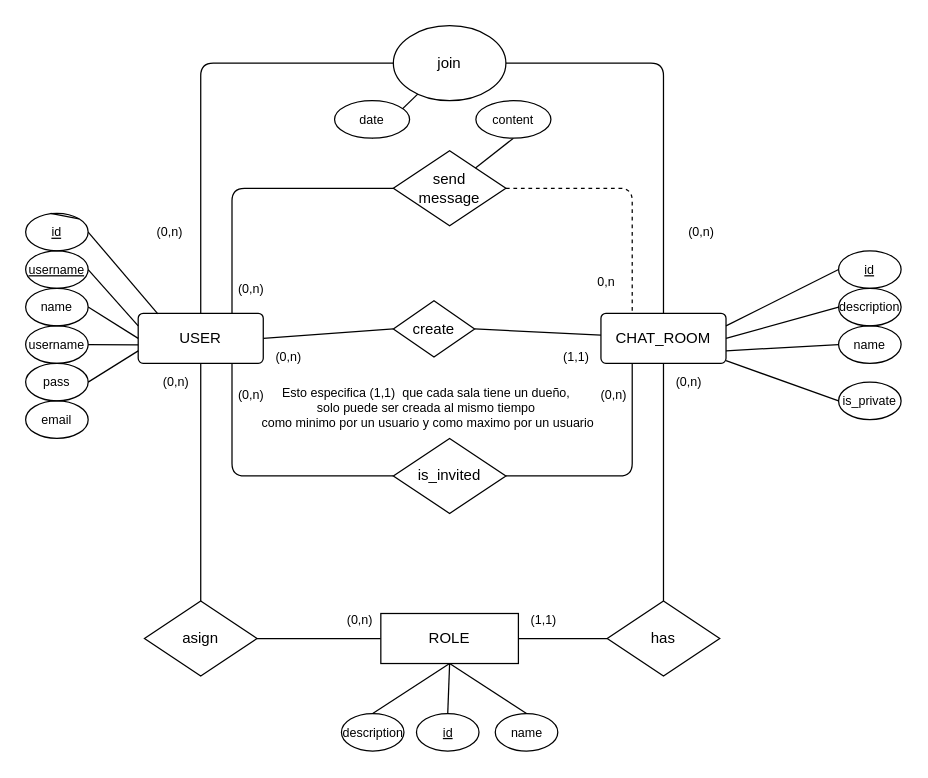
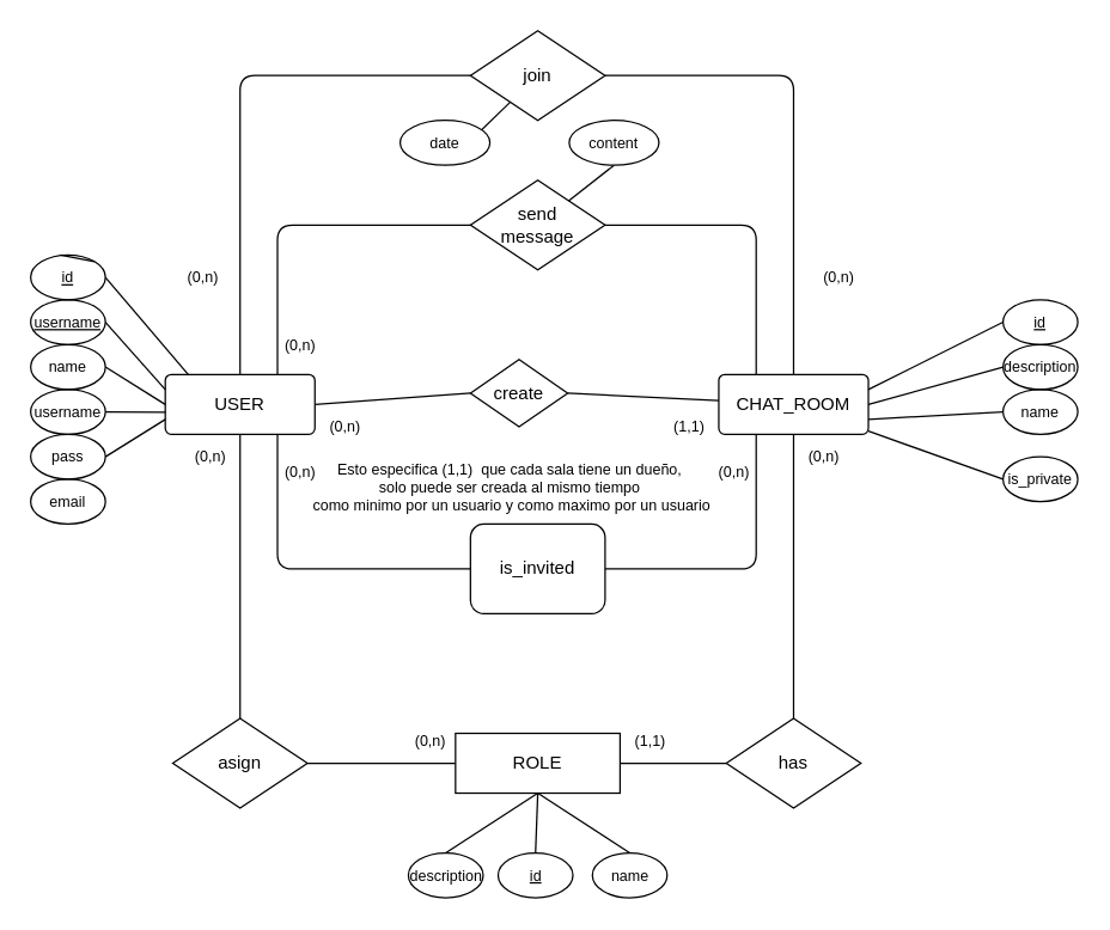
  <mxCell id="0" />
  <mxCell id="1" parent="0" />
  <mxCell id="2" style="edgeStyle=none;html=1;exitX=0.5;exitY=1;exitDx=0;exitDy=0;entryX=0.5;entryY=0;entryDx=0;entryDy=0;endArrow=none;endFill=0;" edge="1" parent="1" source="7" target="16"><mxGeometry relative="1" as="geometry"><Array as="points"><mxPoint x="160" y="360" /></Array></mxGeometry></mxCell>
  <mxCell id="3" style="edgeStyle=none;html=1;exitX=1;exitY=0.5;exitDx=0;exitDy=0;entryX=0;entryY=0.5;entryDx=0;entryDy=0;endArrow=none;endFill=0;" edge="1" parent="1" source="7" target="11"><mxGeometry relative="1" as="geometry" /></mxCell>
  <mxCell id="4" style="edgeStyle=none;html=1;exitX=0.5;exitY=0;exitDx=0;exitDy=0;entryX=0;entryY=0.5;entryDx=0;entryDy=0;fontSize=10;endArrow=none;endFill=0;" edge="1" parent="1" source="7" target="38"><mxGeometry relative="1" as="geometry"><Array as="points"><mxPoint x="160" y="50" /></Array></mxGeometry></mxCell>
  <mxCell id="5" style="edgeStyle=none;html=1;exitX=0.75;exitY=0;exitDx=0;exitDy=0;entryX=0;entryY=0.5;entryDx=0;entryDy=0;fontSize=10;endArrow=none;endFill=0;" edge="1" parent="1" source="7" target="45"><mxGeometry relative="1" as="geometry"><Array as="points"><mxPoint x="185" y="150" /></Array></mxGeometry></mxCell>
  <mxCell id="6" style="edgeStyle=none;html=1;exitX=0.75;exitY=1;exitDx=0;exitDy=0;entryX=0;entryY=0.5;entryDx=0;entryDy=0;fontSize=10;endArrow=none;endFill=0;" edge="1" parent="1" source="7" target="52"><mxGeometry relative="1" as="geometry"><Array as="points"><mxPoint x="185" y="380" /></Array></mxGeometry></mxCell>
  <mxCell id="7" value="USER" style="rounded=1;arcSize=10;whiteSpace=wrap;html=1;align=center;" vertex="1" parent="1"><mxGeometry x="110" y="250" width="100" height="40" as="geometry" /></mxCell>
  <mxCell id="8" style="edgeStyle=none;html=1;exitX=0.5;exitY=1;exitDx=0;exitDy=0;entryX=0.5;entryY=0;entryDx=0;entryDy=0;fontSize=10;endArrow=none;endFill=0;" edge="1" parent="1" source="9" target="36"><mxGeometry relative="1" as="geometry" /></mxCell>
  <mxCell id="9" value="CHAT_ROOM" style="rounded=1;arcSize=10;whiteSpace=wrap;html=1;align=center;" vertex="1" parent="1"><mxGeometry x="480" y="250" width="100" height="40" as="geometry" /></mxCell>
  <mxCell id="10" style="edgeStyle=none;html=1;exitX=1;exitY=0.5;exitDx=0;exitDy=0;endArrow=none;endFill=0;" edge="1" parent="1" source="11" target="9"><mxGeometry relative="1" as="geometry" /></mxCell>
  <mxCell id="11" value="create" style="rhombus;whiteSpace=wrap;html=1;" vertex="1" parent="1"><mxGeometry x="314" y="240" width="65" height="45" as="geometry" /></mxCell>
  <mxCell id="12" style="edgeStyle=none;html=1;exitX=1;exitY=0;exitDx=0;exitDy=0;fontSize=10;endArrow=none;endFill=0;" edge="1" parent="1" source="14"><mxGeometry relative="1" as="geometry"><mxPoint x="40" y="170" as="targetPoint" /></mxGeometry></mxCell>
  <mxCell id="13" style="edgeStyle=none;html=1;exitX=1;exitY=0.5;exitDx=0;exitDy=0;entryX=0.157;entryY=0.011;entryDx=0;entryDy=0;fontSize=10;endArrow=none;endFill=0;entryPerimeter=0;" edge="1" parent="1" source="14" target="7"><mxGeometry relative="1" as="geometry" /></mxCell>
  <mxCell id="14" value="&lt;font style=&quot;font-size: 10px;&quot;&gt;&lt;u&gt;id&lt;/u&gt;&lt;/font&gt;" style="ellipse;whiteSpace=wrap;html=1;align=center;strokeColor=default;fillColor=none;" vertex="1" parent="1"><mxGeometry x="20" y="170" width="50" height="30" as="geometry" /></mxCell>
  <mxCell id="15" style="edgeStyle=none;html=1;exitX=1;exitY=0.5;exitDx=0;exitDy=0;fontSize=10;endArrow=none;endFill=0;" edge="1" parent="1" source="16" target="18"><mxGeometry relative="1" as="geometry" /></mxCell>
  <mxCell id="16" value="asign" style="rhombus;whiteSpace=wrap;html=1;strokeColor=default;fillColor=default;" vertex="1" parent="1"><mxGeometry x="115" y="480" width="90" height="60" as="geometry" /></mxCell>
  <mxCell id="17" style="edgeStyle=none;html=1;exitX=1;exitY=0.5;exitDx=0;exitDy=0;entryX=0;entryY=0.5;entryDx=0;entryDy=0;fontSize=10;endArrow=none;endFill=0;" edge="1" parent="1" source="18" target="36"><mxGeometry relative="1" as="geometry" /></mxCell>
  <mxCell id="18" value="ROLE" style="whiteSpace=wrap;html=1;strokeColor=default;fillColor=default;" vertex="1" parent="1"><mxGeometry x="304" y="490" width="110" height="40" as="geometry" /></mxCell>
  <mxCell id="19" style="edgeStyle=none;html=1;exitX=1;exitY=0.5;exitDx=0;exitDy=0;entryX=0;entryY=0.5;entryDx=0;entryDy=0;fontSize=10;endArrow=none;endFill=0;" edge="1" parent="1" source="20" target="7"><mxGeometry relative="1" as="geometry" /></mxCell>
  <mxCell id="20" value="&lt;font style=&quot;font-size: 10px;&quot;&gt;name&lt;/font&gt;" style="ellipse;whiteSpace=wrap;html=1;align=center;strokeColor=default;fillColor=none;" vertex="1" parent="1"><mxGeometry x="20" y="230" width="50" height="30" as="geometry" /></mxCell>
  <mxCell id="21" style="edgeStyle=none;html=1;exitX=1;exitY=0.5;exitDx=0;exitDy=0;fontSize=10;endArrow=none;endFill=0;" edge="1" parent="1" source="22"><mxGeometry relative="1" as="geometry"><mxPoint x="110" y="275.273" as="targetPoint" /></mxGeometry></mxCell>
  <mxCell id="22" value="&lt;font style=&quot;font-size: 10px;&quot;&gt;username&lt;/font&gt;" style="ellipse;whiteSpace=wrap;html=1;align=center;strokeColor=default;fillColor=none;" vertex="1" parent="1"><mxGeometry x="20" y="260" width="50" height="30" as="geometry" /></mxCell>
  <mxCell id="23" style="edgeStyle=none;html=1;exitX=1;exitY=0.5;exitDx=0;exitDy=0;fontSize=10;endArrow=none;endFill=0;" edge="1" parent="1" source="24"><mxGeometry relative="1" as="geometry"><mxPoint x="110" y="280" as="targetPoint" /></mxGeometry></mxCell>
  <mxCell id="24" value="&lt;font style=&quot;font-size: 10px;&quot;&gt;pass&lt;/font&gt;&lt;span style=&quot;color: rgba(0, 0, 0, 0); font-family: monospace; font-size: 0px; text-align: start;&quot;&gt;%3CmxGraphModel%3E%3Croot%3E%3CmxCell%20id%3D%220%22%2F%3E%3CmxCell%20id%3D%221%22%20parent%3D%220%22%2F%3E%3CmxCell%20id%3D%222%22%20value%3D%22%26lt%3Bfont%20style%3D%26quot%3Bfont-size%3A%2010px%3B%26quot%3B%26gt%3Busername%26lt%3B%2Ffont%26gt%3B%22%20style%3D%22ellipse%3BwhiteSpace%3Dwrap%3Bhtml%3D1%3Balign%3Dcenter%3BstrokeColor%3Ddefault%3BfillColor%3Dnone%3B%22%20vertex%3D%221%22%20parent%3D%221%22%3E%3CmxGeometry%20x%3D%2230%22%20y%3D%22100%22%20width%3D%2250%22%20height%3D%2230%22%20as%3D%22geometry%22%2F%3E%3C%2FmxCell%3E%3C%2Froot%3E%3C%2FmxGraphModel%3E&lt;/span&gt;" style="ellipse;whiteSpace=wrap;html=1;align=center;strokeColor=default;fillColor=none;" vertex="1" parent="1"><mxGeometry x="20" y="290" width="50" height="30" as="geometry" /></mxCell>
  <mxCell id="25" value="&lt;font style=&quot;font-size: 10px;&quot;&gt;email&lt;/font&gt;" style="ellipse;whiteSpace=wrap;html=1;align=center;strokeColor=default;fillColor=none;" vertex="1" parent="1"><mxGeometry x="20" y="320" width="50" height="30" as="geometry" /></mxCell>
  <mxCell id="26" style="edgeStyle=none;html=1;exitX=1;exitY=0.5;exitDx=0;exitDy=0;entryX=0;entryY=0.25;entryDx=0;entryDy=0;fontSize=10;endArrow=none;endFill=0;" edge="1" parent="1" source="27" target="7"><mxGeometry relative="1" as="geometry" /></mxCell>
  <mxCell id="27" value="&lt;font style=&quot;font-size: 10px;&quot;&gt;&lt;u&gt;username&lt;/u&gt;&lt;/font&gt;" style="ellipse;whiteSpace=wrap;html=1;align=center;strokeColor=default;fillColor=none;" vertex="1" parent="1"><mxGeometry x="20" y="200" width="50" height="30" as="geometry" /></mxCell>
  <mxCell id="28" style="edgeStyle=none;html=1;exitX=0;exitY=0.5;exitDx=0;exitDy=0;entryX=1;entryY=0.5;entryDx=0;entryDy=0;fontSize=10;endArrow=none;endFill=0;" edge="1" parent="1" source="29" target="9"><mxGeometry relative="1" as="geometry" /></mxCell>
  <mxCell id="29" value="&lt;span style=&quot;font-size: 10px;&quot;&gt;description&lt;/span&gt;" style="ellipse;whiteSpace=wrap;html=1;align=center;strokeColor=default;fillColor=none;" vertex="1" parent="1"><mxGeometry x="670" y="230" width="50" height="30" as="geometry" /></mxCell>
  <mxCell id="30" style="edgeStyle=none;html=1;exitX=0;exitY=0.5;exitDx=0;exitDy=0;entryX=1;entryY=0.25;entryDx=0;entryDy=0;fontSize=10;endArrow=none;endFill=0;" edge="1" parent="1" source="31" target="9"><mxGeometry relative="1" as="geometry" /></mxCell>
  <mxCell id="31" value="&lt;span style=&quot;font-size: 10px;&quot;&gt;&lt;u&gt;id&lt;/u&gt;&lt;/span&gt;" style="ellipse;whiteSpace=wrap;html=1;align=center;strokeColor=default;fillColor=none;" vertex="1" parent="1"><mxGeometry x="670" y="200" width="50" height="30" as="geometry" /></mxCell>
  <mxCell id="32" style="edgeStyle=none;html=1;exitX=0;exitY=0.5;exitDx=0;exitDy=0;entryX=1;entryY=0.75;entryDx=0;entryDy=0;fontSize=10;endArrow=none;endFill=0;" edge="1" parent="1" source="33" target="9"><mxGeometry relative="1" as="geometry" /></mxCell>
  <mxCell id="33" value="&lt;span style=&quot;font-size: 10px;&quot;&gt;name&lt;/span&gt;" style="ellipse;whiteSpace=wrap;html=1;align=center;strokeColor=default;fillColor=none;" vertex="1" parent="1"><mxGeometry x="670" y="260" width="50" height="30" as="geometry" /></mxCell>
  <mxCell id="34" style="edgeStyle=none;html=1;exitX=0;exitY=0.5;exitDx=0;exitDy=0;fontSize=10;endArrow=none;endFill=0;" edge="1" parent="1" source="35" target="9"><mxGeometry relative="1" as="geometry" /></mxCell>
  <mxCell id="35" value="&lt;span style=&quot;font-size: 10px;&quot;&gt;is_private&lt;/span&gt;" style="ellipse;whiteSpace=wrap;html=1;align=center;strokeColor=default;fillColor=none;" vertex="1" parent="1"><mxGeometry x="670" y="305" width="50" height="30" as="geometry" /></mxCell>
  <mxCell id="36" value="has" style="rhombus;whiteSpace=wrap;html=1;" vertex="1" parent="1"><mxGeometry x="485" y="480" width="90" height="60" as="geometry" /></mxCell>
  <mxCell id="37" style="edgeStyle=none;html=1;exitX=1;exitY=0.5;exitDx=0;exitDy=0;entryX=0.5;entryY=0;entryDx=0;entryDy=0;fontSize=10;endArrow=none;endFill=0;" edge="1" parent="1" source="38" target="9"><mxGeometry relative="1" as="geometry"><Array as="points"><mxPoint x="530" y="50" /></Array></mxGeometry></mxCell>
- <mxCell id="38" value="join" style="ellipse;whiteSpace=wrap;html=1;" vertex="1" parent="1"><mxGeometry x="314" y="20" width="90" height="60" as="geometry" /></mxCell>
+ <mxCell id="38" value="join" style="rhombus;whiteSpace=wrap;html=1;" vertex="1" parent="1"><mxGeometry x="314" y="20" width="90" height="60" as="geometry" /></mxCell>
  <mxCell id="39" value="(0,n)" style="text;html=1;align=center;verticalAlign=middle;resizable=0;points=[];autosize=1;strokeColor=none;fillColor=none;fontSize=10;" vertex="1" parent="1"><mxGeometry x="115" y="170" width="40" height="30" as="geometry" /></mxCell>
  <mxCell id="40" value="(0,n)" style="text;html=1;align=center;verticalAlign=middle;resizable=0;points=[];autosize=1;strokeColor=none;fillColor=none;fontSize=10;" vertex="1" parent="1"><mxGeometry x="540" y="170" width="40" height="30" as="geometry" /></mxCell>
  <mxCell id="41" value="(0,n)" style="text;html=1;align=center;verticalAlign=middle;resizable=0;points=[];autosize=1;strokeColor=none;fillColor=none;fontSize=10;" vertex="1" parent="1"><mxGeometry x="210" y="270" width="40" height="30" as="geometry" /></mxCell>
  <mxCell id="42" value="(1,1)" style="text;html=1;align=center;verticalAlign=middle;resizable=0;points=[];autosize=1;strokeColor=none;fillColor=none;fontSize=10;" vertex="1" parent="1"><mxGeometry x="440" y="270" width="40" height="30" as="geometry" /></mxCell>
  <mxCell id="43" value="Esto especifica (1,1)&amp;nbsp; que cada sala tiene un dueño, &lt;br&gt;solo puede ser creada al mismo tiempo&lt;br&gt;&amp;nbsp;como minimo por un usuario y como maximo por un usuario" style="text;html=1;align=center;verticalAlign=middle;resizable=0;points=[];autosize=1;strokeColor=none;fillColor=none;fontSize=10;" vertex="1" parent="1"><mxGeometry x="195" y="300" width="290" height="50" as="geometry" /></mxCell>
- <mxCell id="44" style="edgeStyle=none;html=1;exitX=1;exitY=0.5;exitDx=0;exitDy=0;entryX=0.25;entryY=0;entryDx=0;entryDy=0;fontSize=10;endArrow=none;endFill=0;dashed=1;" edge="1" parent="1" source="45" target="9"><mxGeometry relative="1" as="geometry"><Array as="points"><mxPoint x="505" y="150" /></Array></mxGeometry></mxCell>
+ <mxCell id="44" style="edgeStyle=none;html=1;exitX=1;exitY=0.5;exitDx=0;exitDy=0;entryX=0.25;entryY=0;entryDx=0;entryDy=0;fontSize=10;endArrow=none;endFill=0;" edge="1" parent="1" source="45" target="9"><mxGeometry relative="1" as="geometry"><Array as="points"><mxPoint x="505" y="150" /></Array></mxGeometry></mxCell>
  <mxCell id="45" value="send&lt;br&gt;message" style="rhombus;whiteSpace=wrap;html=1;" vertex="1" parent="1"><mxGeometry x="314" y="120" width="90" height="60" as="geometry" /></mxCell>
  <mxCell id="46" value="(0,n)" style="text;html=1;align=center;verticalAlign=middle;resizable=0;points=[];autosize=1;strokeColor=none;fillColor=none;fontSize=10;" vertex="1" parent="1"><mxGeometry x="180" y="215" width="40" height="30" as="geometry" /></mxCell>
- <mxCell id="47" value="0,n" style="text;html=1;align=center;verticalAlign=middle;resizable=0;points=[];autosize=1;strokeColor=none;fillColor=none;fontSize=10;" vertex="1" parent="1"><mxGeometry x="464" y="210" width="40" height="30" as="geometry" /></mxCell>
  <mxCell id="48" style="edgeStyle=none;html=1;exitX=0.5;exitY=1;exitDx=0;exitDy=0;fontSize=10;endArrow=none;endFill=0;" edge="1" parent="1" source="49" target="45"><mxGeometry relative="1" as="geometry" /></mxCell>
  <mxCell id="49" value="content&lt;span style=&quot;color: rgba(0, 0, 0, 0); font-family: monospace; font-size: 0px; text-align: start;&quot;&gt;%3CmxGraphModel%3E%3Croot%3E%3CmxCell%20id%3D%220%22%2F%3E%3CmxCell%20id%3D%221%22%20parent%3D%220%22%2F%3E%3CmxCell%20id%3D%222%22%20value%3D%22create%22%20style%3D%22rhombus%3BwhiteSpace%3Dwrap%3Bhtml%3D1%3B%22%20vertex%3D%221%22%20parent%3D%221%22%3E%3CmxGeometry%20x%3D%22324%22%20y%3D%2280%22%20width%3D%2290%22%20height%3D%2260%22%20as%3D%22geometry%22%2F%3E%3C%2FmxCell%3E%3C%2Froot%3E%3C%2FmxGraphModel%3E&lt;/span&gt;" style="ellipse;whiteSpace=wrap;html=1;strokeColor=default;fontSize=10;fillColor=default;" vertex="1" parent="1"><mxGeometry x="380" y="80" width="60" height="30" as="geometry" /></mxCell>
  <mxCell id="50" style="edgeStyle=none;html=1;exitX=0.5;exitY=1;exitDx=0;exitDy=0;fontSize=10;endArrow=none;endFill=0;" edge="1" parent="1" source="51" target="38"><mxGeometry relative="1" as="geometry" /></mxCell>
  <mxCell id="51" value="date" style="ellipse;whiteSpace=wrap;html=1;strokeColor=default;fontSize=10;fillColor=default;" vertex="1" parent="1"><mxGeometry x="267" y="80" width="60" height="30" as="geometry" /></mxCell>
- <mxCell id="52" value="is_invited" style="rhombus;whiteSpace=wrap;html=1;" vertex="1" parent="1"><mxGeometry x="314" y="350" width="90" height="60" as="geometry" /></mxCell>
+ <mxCell id="52" value="is_invited" style="whiteSpace=wrap;html=1;rounded=1;" vertex="1" parent="1"><mxGeometry x="314" y="350" width="90" height="60" as="geometry" /></mxCell>
  <mxCell id="53" style="edgeStyle=none;html=1;exitX=0.25;exitY=1;exitDx=0;exitDy=0;entryX=1;entryY=0.5;entryDx=0;entryDy=0;fontSize=10;endArrow=none;endFill=0;" edge="1" parent="1" source="9" target="52"><mxGeometry relative="1" as="geometry"><mxPoint x="195" y="300" as="sourcePoint" /><mxPoint x="324" y="390" as="targetPoint" /><Array as="points"><mxPoint x="505" y="380" /></Array></mxGeometry></mxCell>
  <mxCell id="54" value="(0,n)" style="text;html=1;align=center;verticalAlign=middle;resizable=0;points=[];autosize=1;strokeColor=none;fillColor=none;fontSize=10;" vertex="1" parent="1"><mxGeometry x="180" y="300" width="40" height="30" as="geometry" /></mxCell>
  <mxCell id="55" value="(0,n)" style="text;html=1;align=center;verticalAlign=middle;resizable=0;points=[];autosize=1;strokeColor=none;fillColor=none;fontSize=10;" vertex="1" parent="1"><mxGeometry x="470" y="300" width="40" height="30" as="geometry" /></mxCell>
  <mxCell id="56" style="edgeStyle=none;html=1;exitX=0.5;exitY=0;exitDx=0;exitDy=0;entryX=0.5;entryY=1;entryDx=0;entryDy=0;fontSize=10;endArrow=none;endFill=0;" edge="1" parent="1" source="57" target="18"><mxGeometry relative="1" as="geometry" /></mxCell>
  <mxCell id="57" value="&lt;span style=&quot;font-size: 10px;&quot;&gt;description&lt;/span&gt;" style="ellipse;whiteSpace=wrap;html=1;align=center;strokeColor=default;fillColor=none;" vertex="1" parent="1"><mxGeometry x="272.5" y="570" width="50" height="30" as="geometry" /></mxCell>
  <mxCell id="58" style="edgeStyle=none;html=1;exitX=0.5;exitY=0;exitDx=0;exitDy=0;entryX=0.5;entryY=1;entryDx=0;entryDy=0;fontSize=10;endArrow=none;endFill=0;" edge="1" parent="1" source="59" target="18"><mxGeometry relative="1" as="geometry" /></mxCell>
  <mxCell id="59" value="&lt;span style=&quot;font-size: 10px;&quot;&gt;name&lt;/span&gt;" style="ellipse;whiteSpace=wrap;html=1;align=center;strokeColor=default;fillColor=none;" vertex="1" parent="1"><mxGeometry x="395.5" y="570" width="50" height="30" as="geometry" /></mxCell>
  <mxCell id="60" value="(1,1)" style="text;html=1;align=center;verticalAlign=middle;resizable=0;points=[];autosize=1;strokeColor=none;fillColor=none;fontSize=10;" vertex="1" parent="1"><mxGeometry x="414" y="480" width="40" height="30" as="geometry" /></mxCell>
  <mxCell id="61" value="(0,n)" style="text;html=1;align=center;verticalAlign=middle;resizable=0;points=[];autosize=1;strokeColor=none;fillColor=none;fontSize=10;" vertex="1" parent="1"><mxGeometry x="530" y="290" width="40" height="30" as="geometry" /></mxCell>
  <mxCell id="62" value="(0,n)" style="text;html=1;align=center;verticalAlign=middle;resizable=0;points=[];autosize=1;strokeColor=none;fillColor=none;fontSize=10;" vertex="1" parent="1"><mxGeometry x="120" y="290" width="40" height="30" as="geometry" /></mxCell>
  <mxCell id="63" value="(0,n)" style="text;html=1;align=center;verticalAlign=middle;resizable=0;points=[];autosize=1;strokeColor=none;fillColor=none;fontSize=10;" vertex="1" parent="1"><mxGeometry x="267" y="480" width="40" height="30" as="geometry" /></mxCell>
  <mxCell id="64" style="edgeStyle=none;html=1;exitX=0.5;exitY=0;exitDx=0;exitDy=0;entryX=0.5;entryY=1;entryDx=0;entryDy=0;fontSize=10;endArrow=none;endFill=0;" edge="1" parent="1" source="65" target="18"><mxGeometry relative="1" as="geometry" /></mxCell>
  <mxCell id="65" value="&lt;span style=&quot;font-size: 10px;&quot;&gt;&lt;u&gt;id&lt;/u&gt;&lt;/span&gt;" style="ellipse;whiteSpace=wrap;html=1;align=center;strokeColor=default;fillColor=none;" vertex="1" parent="1"><mxGeometry x="332.5" y="570" width="50" height="30" as="geometry" /></mxCell>
